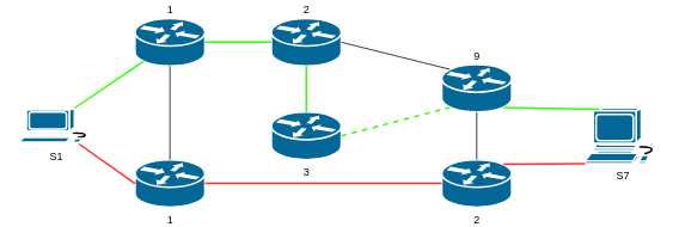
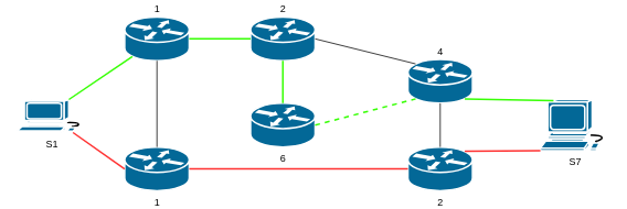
  <mxCell id="0" />
  <mxCell id="1" parent="0" />
  <mxCell id="2" value="S1" style="shape=mxgraph.cisco.computers_and_peripherals.workstation;html=1;pointerEvents=1;dashed=0;fillColor=#036897;strokeColor=#ffffff;strokeWidth=2;verticalLabelPosition=bottom;verticalAlign=top;align=center;outlineConnect=0;" vertex="1" parent="1"><mxGeometry x="20" y="120" width="83" height="40" as="geometry" /></mxCell>
  <mxCell id="3" value="S7" style="shape=mxgraph.cisco.computers_and_peripherals.workstation;html=1;pointerEvents=1;dashed=0;fillColor=#036897;strokeColor=#ffffff;strokeWidth=2;verticalLabelPosition=bottom;verticalAlign=top;align=center;outlineConnect=0;" vertex="1" parent="1"><mxGeometry x="652" y="120" width="83" height="62" as="geometry" /></mxCell>
  <mxCell id="4" value="1" style="shape=mxgraph.cisco.routers.router;html=1;pointerEvents=1;dashed=0;fillColor=#036897;strokeColor=#ffffff;strokeWidth=2;verticalLabelPosition=top;verticalAlign=bottom;align=center;outlineConnect=0;labelPosition=center;" vertex="1" parent="1"><mxGeometry x="150" y="20" width="78" height="53" as="geometry" /></mxCell>
  <mxCell id="5" value="1" style="shape=mxgraph.cisco.routers.router;html=1;pointerEvents=1;dashed=0;fillColor=#036897;strokeColor=#ffffff;strokeWidth=2;verticalLabelPosition=bottom;verticalAlign=top;align=center;outlineConnect=0;" vertex="1" parent="1"><mxGeometry x="150" y="177.5" width="78" height="53" as="geometry" /></mxCell>
  <mxCell id="6" value="2" style="shape=mxgraph.cisco.routers.router;html=1;pointerEvents=1;dashed=0;fillColor=#036897;strokeColor=#ffffff;strokeWidth=2;verticalLabelPosition=top;verticalAlign=bottom;align=center;outlineConnect=0;labelPosition=center;" vertex="1" parent="1"><mxGeometry x="302" y="20" width="78" height="53" as="geometry" /></mxCell>
- <mxCell id="7" value="3" style="shape=mxgraph.cisco.routers.router;html=1;pointerEvents=1;dashed=0;fillColor=#036897;strokeColor=#ffffff;strokeWidth=2;verticalLabelPosition=bottom;verticalAlign=top;align=center;outlineConnect=0;" vertex="1" parent="1"><mxGeometry x="302" y="124.5" width="78" height="53" as="geometry" /></mxCell>
- <mxCell id="8" value="9" style="shape=mxgraph.cisco.routers.router;html=1;pointerEvents=1;dashed=0;fillColor=#036897;strokeColor=#ffffff;strokeWidth=2;verticalLabelPosition=top;verticalAlign=bottom;align=center;outlineConnect=0;labelPosition=center;" vertex="1" parent="1"><mxGeometry x="492" y="71.5" width="78" height="53" as="geometry" /></mxCell>
+ <mxCell id="7" value="6" style="shape=mxgraph.cisco.routers.router;html=1;pointerEvents=1;dashed=0;fillColor=#036897;strokeColor=#ffffff;strokeWidth=2;verticalLabelPosition=bottom;verticalAlign=top;align=center;outlineConnect=0;" vertex="1" parent="1"><mxGeometry x="302" y="124.5" width="78" height="53" as="geometry" /></mxCell>
+ <mxCell id="8" value="4" style="shape=mxgraph.cisco.routers.router;html=1;pointerEvents=1;dashed=0;fillColor=#036897;strokeColor=#ffffff;strokeWidth=2;verticalLabelPosition=top;verticalAlign=bottom;align=center;outlineConnect=0;labelPosition=center;" vertex="1" parent="1"><mxGeometry x="492" y="71.5" width="78" height="53" as="geometry" /></mxCell>
  <mxCell id="9" value="2" style="shape=mxgraph.cisco.routers.router;html=1;pointerEvents=1;dashed=0;fillColor=#036897;strokeColor=#ffffff;strokeWidth=2;verticalLabelPosition=bottom;verticalAlign=top;align=center;outlineConnect=0;" vertex="1" parent="1"><mxGeometry x="492" y="177.5" width="78" height="53" as="geometry" /></mxCell>
  <mxCell id="10" value="" style="endArrow=none;html=1;entryX=0.815;entryY=1;entryDx=0;entryDy=0;entryPerimeter=0;exitX=0;exitY=0.5;exitDx=0;exitDy=0;exitPerimeter=0;strokeColor=#FF3333;strokeWidth=2;" edge="1" parent="1" source="5" target="2"><mxGeometry width="50" height="50" relative="1" as="geometry"><mxPoint x="40" y="280" as="sourcePoint" /><mxPoint x="209" y="177.5" as="targetPoint" /></mxGeometry></mxCell>
  <mxCell id="11" value="" style="endArrow=none;html=1;entryX=0;entryY=0.5;entryDx=0;entryDy=0;entryPerimeter=0;exitX=1;exitY=0.5;exitDx=0;exitDy=0;exitPerimeter=0;strokeWidth=2;strokeColor=#FF3333;" edge="1" parent="1" source="5" target="9"><mxGeometry width="50" height="50" relative="1" as="geometry"><mxPoint x="380" y="246.5" as="sourcePoint" /><mxPoint x="462" y="170" as="targetPoint" /></mxGeometry></mxCell>
  <mxCell id="12" value="" style="endArrow=none;html=1;entryX=0.12;entryY=0.9;entryDx=0;entryDy=0;entryPerimeter=0;exitX=1;exitY=0.5;exitDx=0;exitDy=0;exitPerimeter=0;strokeColor=#37FF05;strokeWidth=2;dashed=1;" edge="1" parent="1" source="7" target="8"><mxGeometry width="50" height="50" relative="1" as="geometry"><mxPoint x="392" y="150" as="sourcePoint" /><mxPoint x="462" y="100" as="targetPoint" /></mxGeometry></mxCell>
  <mxCell id="13" value="" style="endArrow=none;html=1;entryX=0.88;entryY=0.9;entryDx=0;entryDy=0;entryPerimeter=0;exitX=0.19;exitY=0.02;exitDx=0;exitDy=0;exitPerimeter=0;strokeColor=#37FF05;strokeWidth=2;" edge="1" parent="1"><mxGeometry width="50" height="50" relative="1" as="geometry"><mxPoint x="667.77" y="121.24" as="sourcePoint" /><mxPoint x="560.64" y="119.2" as="targetPoint" /></mxGeometry></mxCell>
  <mxCell id="14" value="" style="endArrow=none;html=1;entryX=0;entryY=1;entryDx=0;entryDy=0;entryPerimeter=0;exitX=0.88;exitY=0.1;exitDx=0;exitDy=0;exitPerimeter=0;strokeColor=#FF3333;strokeWidth=2;" edge="1" parent="1" source="9" target="3"><mxGeometry width="50" height="50" relative="1" as="geometry"><mxPoint x="582" y="310" as="sourcePoint" /><mxPoint x="632" y="260" as="targetPoint" /></mxGeometry></mxCell>
  <mxCell id="15" value="" style="endArrow=none;html=1;strokeColor=#37FF05;strokeWidth=2;entryX=0.12;entryY=0.9;entryDx=0;entryDy=0;entryPerimeter=0;exitX=0.755;exitY=0;exitDx=0;exitDy=0;exitPerimeter=0;" edge="1" parent="1" source="2" target="4"><mxGeometry width="50" height="50" relative="1" as="geometry"><mxPoint x="150" y="160" as="sourcePoint" /><mxPoint x="200" y="110" as="targetPoint" /></mxGeometry></mxCell>
  <mxCell id="16" value="" style="endArrow=none;html=1;strokeColor=#37FF05;strokeWidth=2;entryX=0;entryY=0.5;entryDx=0;entryDy=0;entryPerimeter=0;exitX=1;exitY=0.5;exitDx=0;exitDy=0;exitPerimeter=0;" edge="1" parent="1" source="4" target="6"><mxGeometry width="50" height="50" relative="1" as="geometry"><mxPoint x="170.005" y="120" as="sourcePoint" /><mxPoint x="246.7" y="67.7" as="targetPoint" /></mxGeometry></mxCell>
  <mxCell id="17" value="" style="endArrow=none;html=1;strokeColor=#37FF05;strokeWidth=2;entryX=0.5;entryY=1;entryDx=0;entryDy=0;entryPerimeter=0;exitX=0.5;exitY=0;exitDx=0;exitDy=0;exitPerimeter=0;" edge="1" parent="1" source="7" target="6"><mxGeometry width="50" height="50" relative="1" as="geometry"><mxPoint x="102.665" y="140" as="sourcePoint" /><mxPoint x="179.36" y="87.7" as="targetPoint" /></mxGeometry></mxCell>
  <mxCell id="18" value="" style="endArrow=none;html=1;strokeColor=#000000;strokeWidth=1;exitX=1;exitY=0.5;exitDx=0;exitDy=0;exitPerimeter=0;entryX=0.12;entryY=0.1;entryDx=0;entryDy=0;entryPerimeter=0;" edge="1" parent="1" source="6" target="8"><mxGeometry width="50" height="50" relative="1" as="geometry"><mxPoint x="430" y="50" as="sourcePoint" /><mxPoint x="480" y="0" as="targetPoint" /></mxGeometry></mxCell>
  <mxCell id="19" value="" style="endArrow=none;html=1;strokeColor=#000000;strokeWidth=1;entryX=0.5;entryY=1;entryDx=0;entryDy=0;entryPerimeter=0;exitX=0.5;exitY=0;exitDx=0;exitDy=0;exitPerimeter=0;" edge="1" parent="1" source="5" target="4"><mxGeometry width="50" height="50" relative="1" as="geometry"><mxPoint x="200" y="360" as="sourcePoint" /><mxPoint x="250" y="310" as="targetPoint" /></mxGeometry></mxCell>
  <mxCell id="20" value="" style="endArrow=none;html=1;strokeColor=#000000;strokeWidth=1;entryX=0.5;entryY=1;entryDx=0;entryDy=0;entryPerimeter=0;exitX=0.5;exitY=0;exitDx=0;exitDy=0;exitPerimeter=0;" edge="1" parent="1" source="9" target="8"><mxGeometry width="50" height="50" relative="1" as="geometry"><mxPoint x="330" y="310" as="sourcePoint" /><mxPoint x="380" y="260" as="targetPoint" /></mxGeometry></mxCell>
